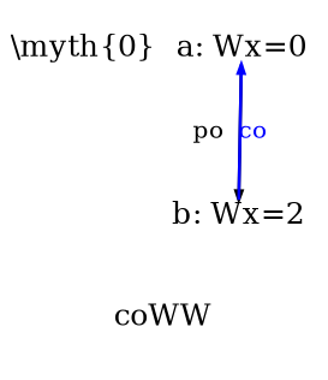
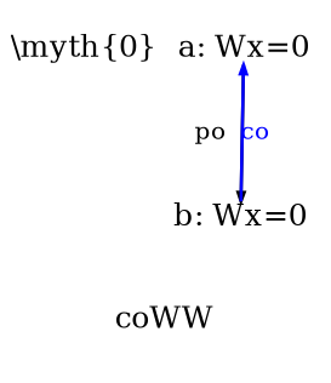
  digraph {
    fontsize=10
    label=coWW
    splines=line
    node [fixedsize=true fontsize=10 shape=none]
    edge [arrowsize=0.300000 fontsize=8]
    n1 [height=0.091875 label="\\myth{0}" width=0.455000]
    n2 [height=0.138889 label="a: Wx=0" width=0.486111]
-   n3 [height=0.138889 label="b: Wx=2" width=0.486111]
+   n3 [height=0.138889 label="b: Wx=0" width=0.486111]
    n2 -> n3 [label=po]
    n2 -> n3 [color=blue dir=back fontcolor=blue label=co]
  }
